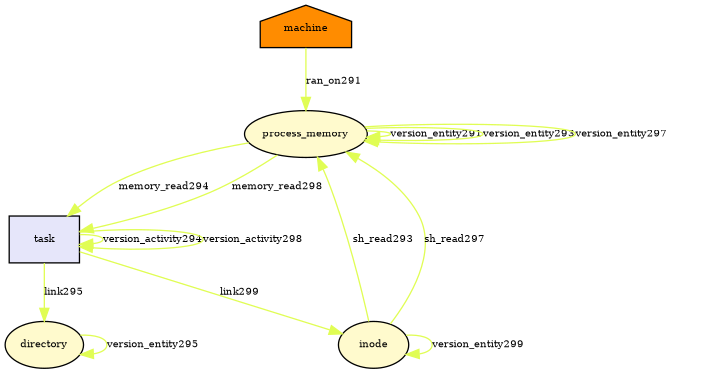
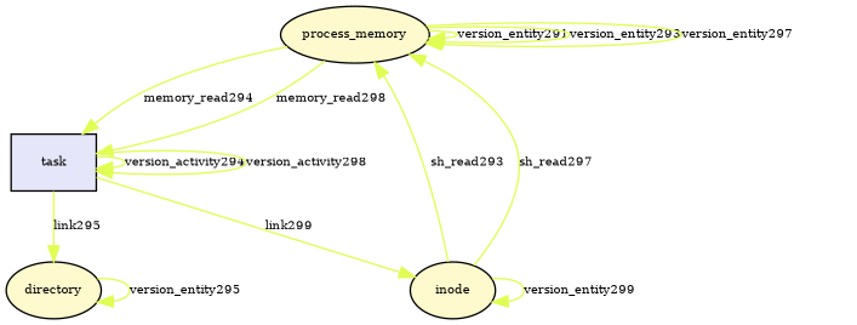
  digraph {
    fontname="DejaVu Serif"
    node [fillcolor="#fffacd" fontname="DejaVu Serif" fontsize=8 shape=ellipse style=filled]
    edge [color="#e0fd54" fontname="DejaVu Serif" fontsize=8]
    n1 [label=process_memory]
    n2 [fillcolor="#e6e6fa" label=task shape=rectangle]
    n3 [label=inode]
    n4 [label=directory]
-   n5 [fillcolor="#ff8c00" label=machine shape=house]
    n1 -> n1 [label=version_entity291]
    n1 -> n1 [label=version_entity293]
    n1 -> n1 [label=version_entity297]
    n1 -> n2 [label=memory_read294]
    n1 -> n2 [label=memory_read298]
    n2 -> n2 [label=version_activity294]
    n2 -> n2 [label=version_activity298]
    n2 -> n3 [label=link299]
    n2 -> n4 [label=link295]
    n3 -> n1 [label=sh_read293]
    n3 -> n1 [label=sh_read297]
    n3 -> n3 [label=version_entity299]
    n4 -> n4 [label=version_entity295]
-   n5 -> n1 [label=ran_on291]
  }
